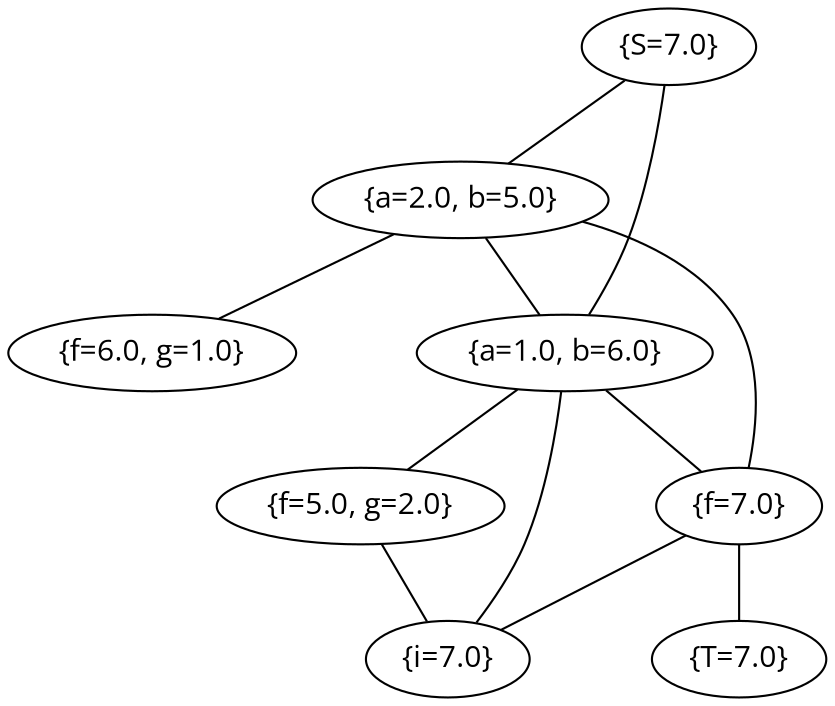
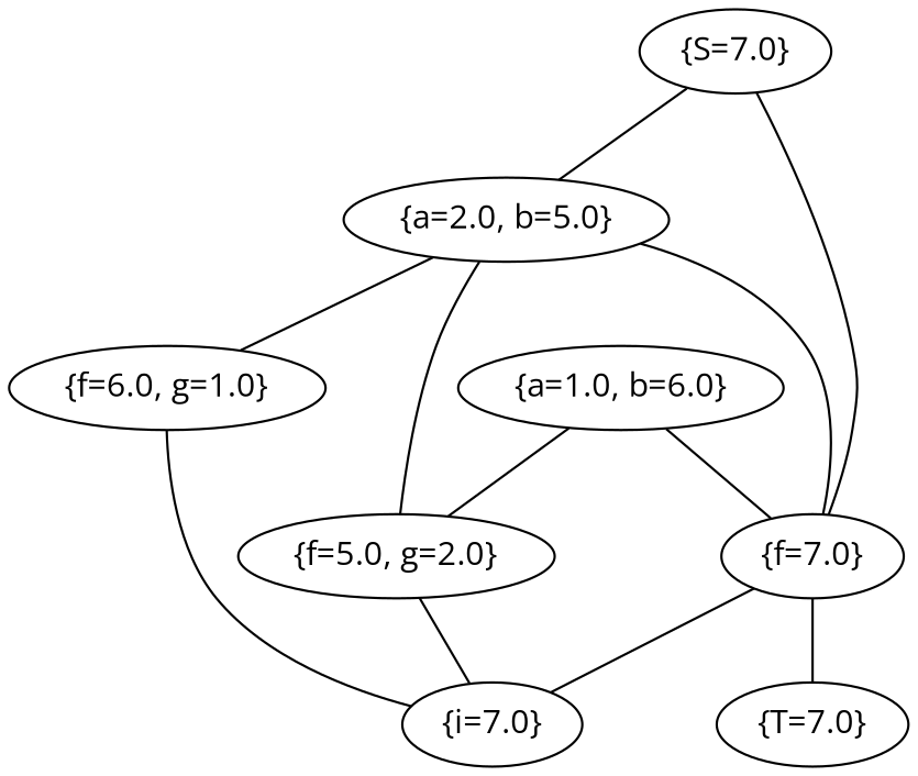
  graph {
    fontname="Open Sans"
    node [fontname="Open Sans"]
    edge [fontname="Open Sans"]
    "{S=7.0}" ["ui.label"="{S=7.0}"]
    "{a=1.0, b=6.0}" ["ui.label"="{a=1.0, b=6.0}"]
    "{a=2.0, b=5.0}" ["ui.label"="{a=2.0, b=5.0}"]
    "{f=7.0}" ["ui.label"="{f=7.0}"]
    "{f=5.0, g=2.0}" ["ui.label"="{f=5.0, g=2.0}"]
    "{f=6.0, g=1.0}" ["ui.label"="{f=6.0, g=1.0}"]
    "{i=7.0}" ["ui.label"="{i=7.0}"]
    "{T=7.0}" ["ui.label"="{T=7.0}"]
-   "{S=7.0}" -- "{a=1.0, b=6.0}"
+   "{S=7.0}" -- "{f=7.0}"
    "{S=7.0}" -- "{a=2.0, b=5.0}"
    "{a=1.0, b=6.0}" -- "{f=7.0}"
    "{a=1.0, b=6.0}" -- "{f=5.0, g=2.0}"
    "{a=2.0, b=5.0}" -- "{f=7.0}"
-   "{a=2.0, b=5.0}" -- "{a=1.0, b=6.0}"
+   "{a=2.0, b=5.0}" -- "{f=5.0, g=2.0}"
    "{a=2.0, b=5.0}" -- "{f=6.0, g=1.0}"
    "{f=7.0}" -- "{i=7.0}"
    "{f=7.0}" -- "{T=7.0}"
    "{f=5.0, g=2.0}" -- "{i=7.0}"
-   "{a=1.0, b=6.0}" -- "{i=7.0}"
+   "{f=6.0, g=1.0}" -- "{i=7.0}"
  }
